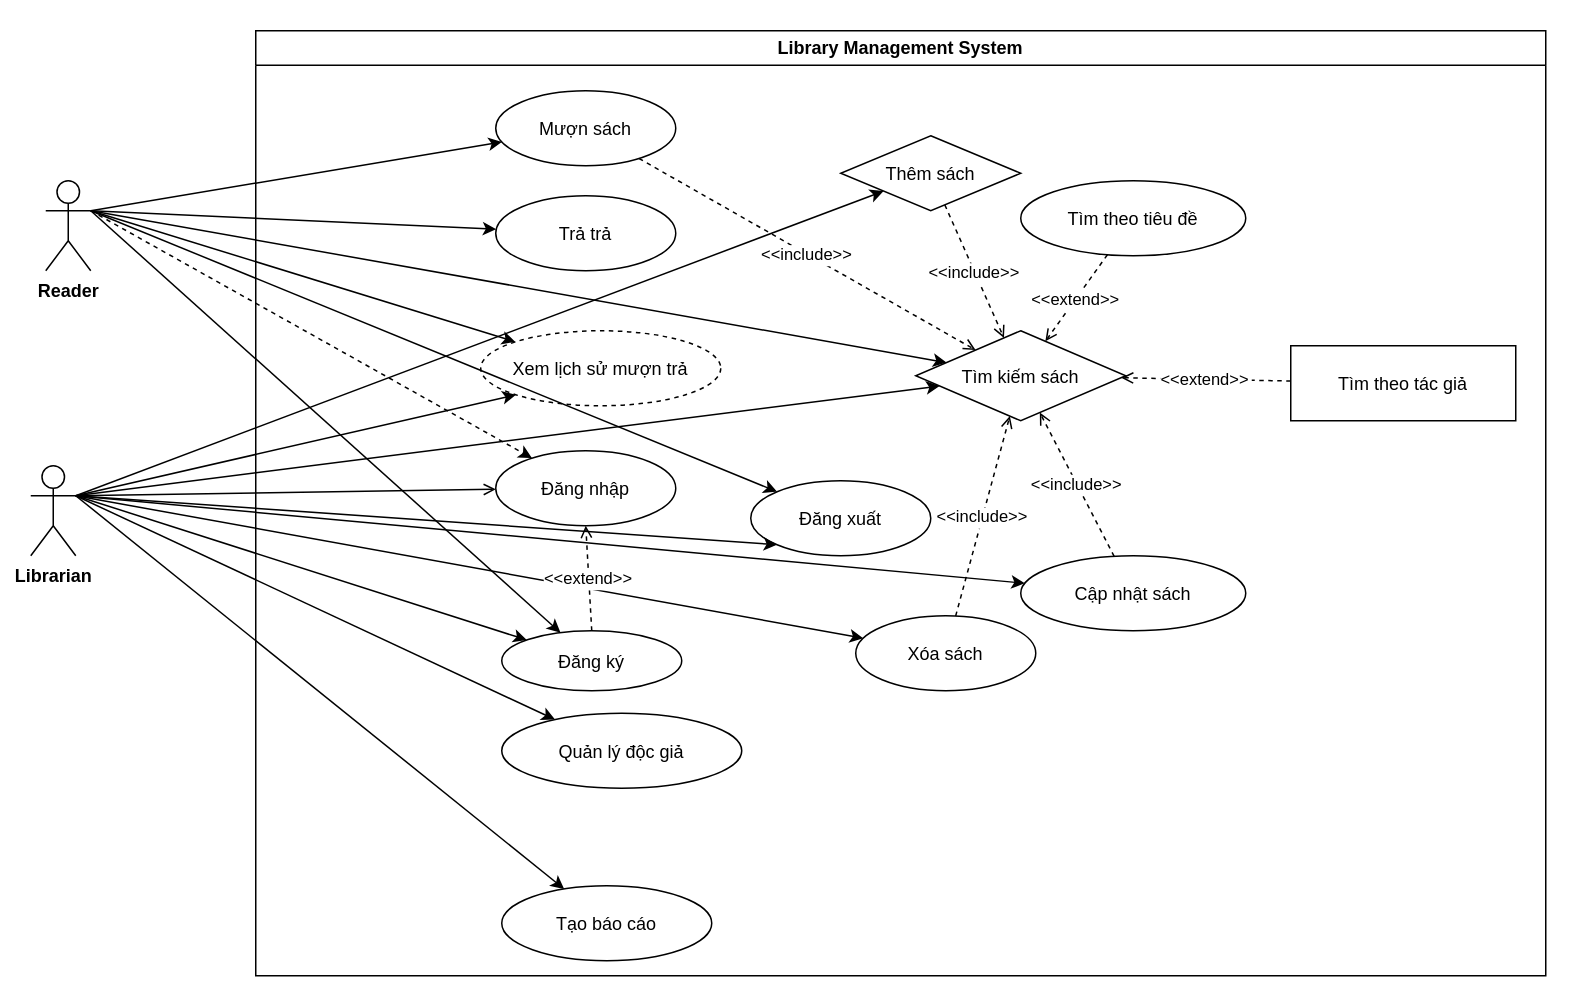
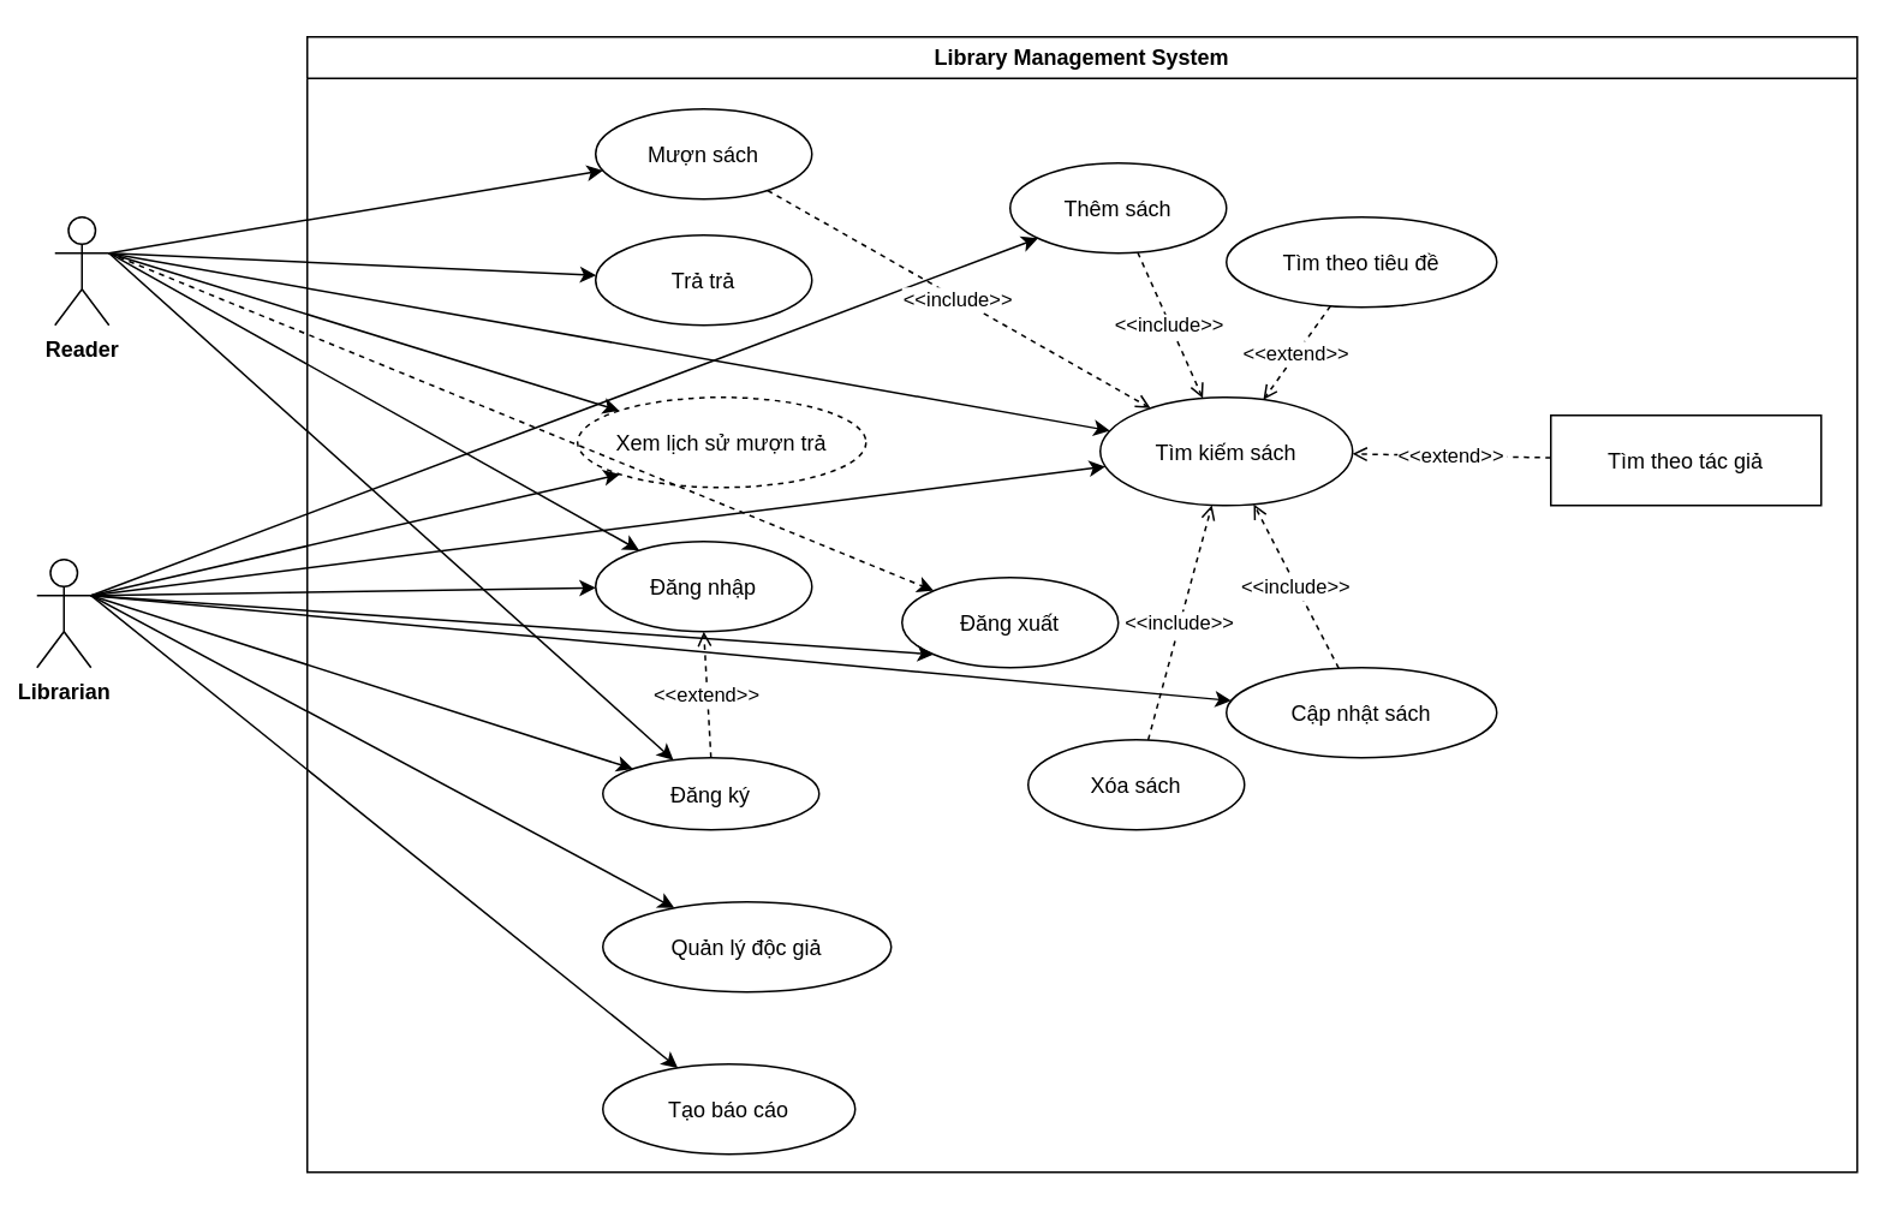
  <mxCell id="0" />
  <mxCell id="1" parent="0" />
- <mxCell id="2" style="exitX=1;exitY=0.333;exitDx=0;exitDy=0;exitPerimeter=0;dashed=1;" parent="1" source="16" target="30" edge="1"><mxGeometry relative="1" as="geometry"><mxPoint x="90" y="120.213" as="sourcePoint" /></mxGeometry></mxCell>
+ <mxCell id="2" style="exitX=1;exitY=0.333;exitDx=0;exitDy=0;exitPerimeter=0;" parent="1" source="16" target="30" edge="1"><mxGeometry relative="1" as="geometry"><mxPoint x="90" y="120.213" as="sourcePoint" /></mxGeometry></mxCell>
  <mxCell id="3" style="exitX=1;exitY=0.333;exitDx=0;exitDy=0;exitPerimeter=0;" parent="1" source="16" target="27" edge="1"><mxGeometry relative="1" as="geometry"><mxPoint x="90" y="124.228" as="sourcePoint" /></mxGeometry></mxCell>
  <mxCell id="4" style="exitX=1;exitY=0.333;exitDx=0;exitDy=0;exitPerimeter=0;" parent="1" source="16" target="22" edge="1"><mxGeometry relative="1" as="geometry"><mxPoint x="90" y="134" as="sourcePoint" /></mxGeometry></mxCell>
  <mxCell id="5" style="exitX=1;exitY=0.333;exitDx=0;exitDy=0;exitPerimeter=0;" parent="1" source="16" target="33" edge="1"><mxGeometry relative="1" as="geometry"><mxPoint x="90" y="143.966" as="sourcePoint" /></mxGeometry></mxCell>
  <mxCell id="6" style="exitX=1;exitY=0.333;exitDx=0;exitDy=0;exitPerimeter=0;" parent="1" source="16" target="26" edge="1"><mxGeometry relative="1" as="geometry"><mxPoint x="90" y="152.239" as="sourcePoint" /></mxGeometry></mxCell>
  <mxCell id="7" style="exitX=1;exitY=0.333;exitDx=0;exitDy=0;exitPerimeter=0;" parent="1" source="16" target="35" edge="1"><mxGeometry relative="1" as="geometry"><mxPoint x="90" y="158.546" as="sourcePoint" /></mxGeometry></mxCell>
- <mxCell id="8" style="exitX=1;exitY=0.333;exitDx=0;exitDy=0;exitPerimeter=0;endArrow=open;" parent="1" source="17" target="30" edge="1"><mxGeometry relative="1" as="geometry"><mxPoint x="90" y="294.124" as="sourcePoint" /></mxGeometry></mxCell>
+ <mxCell id="8" style="exitX=1;exitY=0.333;exitDx=0;exitDy=0;exitPerimeter=0;" parent="1" source="17" target="30" edge="1"><mxGeometry relative="1" as="geometry"><mxPoint x="90" y="294.124" as="sourcePoint" /></mxGeometry></mxCell>
  <mxCell id="9" style="exitX=1;exitY=0.333;exitDx=0;exitDy=0;exitPerimeter=0;" parent="1" source="17" target="27" edge="1"><mxGeometry relative="1" as="geometry"><mxPoint x="90" y="308.843" as="sourcePoint" /></mxGeometry></mxCell>
  <mxCell id="10" style="exitX=1;exitY=0.333;exitDx=0;exitDy=0;exitPerimeter=0;" parent="1" source="17" target="22" edge="1"><mxGeometry relative="1" as="geometry"><mxPoint x="70" y="300" as="sourcePoint" /></mxGeometry></mxCell>
  <mxCell id="11" style="exitX=1;exitY=0.333;exitDx=0;exitDy=0;exitPerimeter=0;" parent="1" source="17" target="31" edge="1"><mxGeometry relative="1" as="geometry"><mxPoint x="90" y="322.824" as="sourcePoint" /></mxGeometry></mxCell>
- <mxCell id="12" style="exitX=1;exitY=0.333;exitDx=0;exitDy=0;exitPerimeter=0;" parent="1" source="17" target="36" edge="1"><mxGeometry relative="1" as="geometry"><mxPoint x="90" y="326.302" as="sourcePoint" /></mxGeometry></mxCell>
  <mxCell id="13" style="exitX=1;exitY=0.333;exitDx=0;exitDy=0;exitPerimeter=0;" parent="1" source="17" target="19" edge="1"><mxGeometry relative="1" as="geometry"><mxPoint x="90" y="329.784" as="sourcePoint" /></mxGeometry></mxCell>
  <mxCell id="14" style="exitX=1;exitY=0.333;exitDx=0;exitDy=0;exitPerimeter=0;" parent="1" source="17" target="20" edge="1"><mxGeometry relative="1" as="geometry"><mxPoint x="90" y="333.172" as="sourcePoint" /></mxGeometry></mxCell>
  <mxCell id="15" style="exitX=1;exitY=0.333;exitDx=0;exitDy=0;exitPerimeter=0;" parent="1" source="17" target="25" edge="1"><mxGeometry relative="1" as="geometry"><mxPoint x="90" y="336.645" as="sourcePoint" /></mxGeometry></mxCell>
  <mxCell id="16" value="&lt;strong data-end=&quot;200&quot; data-start=&quot;190&quot;&gt;Reader&lt;/strong&gt;" style="shape=umlActor;verticalLabelPosition=bottom;verticalAlign=top;html=1;outlineConnect=0;" vertex="1" parent="1"><mxGeometry x="30" y="120" width="30" height="60" as="geometry" /></mxCell>
  <mxCell id="17" value="&lt;strong data-end=&quot;217&quot; data-start=&quot;204&quot;&gt;Librarian&lt;/strong&gt;" style="shape=umlActor;verticalLabelPosition=bottom;verticalAlign=top;html=1;outlineConnect=0;" vertex="1" parent="1"><mxGeometry x="20" y="310" width="30" height="60" as="geometry" /></mxCell>
  <mxCell id="18" value="Library Management System" style="swimlane;whiteSpace=wrap;html=1;" vertex="1" parent="1"><mxGeometry x="170" y="20" width="860" height="630" as="geometry" /></mxCell>
  <mxCell id="19" value="Cập nhật sách" style="ellipse" parent="18" vertex="1"><mxGeometry x="510" y="350" width="150" height="50" as="geometry" /></mxCell>
- <mxCell id="20" value="Quản lý độc giả" style="ellipse" parent="18" vertex="1"><mxGeometry x="164" y="455" width="160" height="50" as="geometry" /></mxCell>
+ <mxCell id="20" value="Quản lý độc giả" style="ellipse" parent="18" vertex="1"><mxGeometry x="164" y="480" width="160" height="50" as="geometry" /></mxCell>
  <mxCell id="21" value="Tìm theo tiêu đề" style="ellipse" parent="18" vertex="1"><mxGeometry x="510" y="100" width="150" height="50" as="geometry" /></mxCell>
- <mxCell id="22" value="Tìm kiếm sách" style="rhombus;" parent="18" vertex="1"><mxGeometry x="440" y="200" width="140" height="60" as="geometry" /></mxCell>
+ <mxCell id="22" value="Tìm kiếm sách" style="ellipse" parent="18" vertex="1"><mxGeometry x="440" y="200" width="140" height="60" as="geometry" /></mxCell>
  <mxCell id="23" value="&lt;&lt;extend&gt;&gt;" style="dashed=1;endArrow=open;" parent="18" source="21" target="22" edge="1"><mxGeometry relative="1" as="geometry" /></mxCell>
  <mxCell id="24" value="&lt;&lt;include&gt;&gt;" style="dashed=1;endArrow=open;" parent="18" source="19" target="22" edge="1"><mxGeometry relative="1" as="geometry" /></mxCell>
  <mxCell id="25" value="Tạo báo cáo" style="ellipse" parent="18" vertex="1"><mxGeometry x="164" y="570" width="140" height="50" as="geometry" /></mxCell>
  <mxCell id="26" value="Trả trả" style="ellipse" parent="18" vertex="1"><mxGeometry x="160" y="110" width="120" height="50" as="geometry" /></mxCell>
  <mxCell id="27" value="Đăng ký" style="ellipse" parent="18" vertex="1"><mxGeometry x="164" y="400" width="120" height="40" as="geometry" /></mxCell>
  <mxCell id="28" value="Tìm theo tác giả" style="rounded=0;" parent="18" vertex="1"><mxGeometry x="690" y="210" width="150" height="50" as="geometry" /></mxCell>
  <mxCell id="29" value="&lt;&lt;extend&gt;&gt;" style="dashed=1;endArrow=open;" parent="18" source="28" target="22" edge="1"><mxGeometry relative="1" as="geometry" /></mxCell>
  <mxCell id="30" value="Đăng nhập" style="ellipse" parent="18" vertex="1"><mxGeometry x="160" y="280" width="120" height="50" as="geometry" /></mxCell>
- <mxCell id="31" value="Thêm sách" style="rhombus;" parent="18" vertex="1"><mxGeometry x="390" y="70" width="120" height="50" as="geometry" /></mxCell>
+ <mxCell id="31" value="Thêm sách" style="ellipse" parent="18" vertex="1"><mxGeometry x="390" y="70" width="120" height="50" as="geometry" /></mxCell>
  <mxCell id="32" value="&lt;&lt;include&gt;&gt;" style="dashed=1;endArrow=open;" parent="18" source="31" target="22" edge="1"><mxGeometry relative="1" as="geometry" /></mxCell>
  <mxCell id="33" value="Mượn sách" style="ellipse" parent="18" vertex="1"><mxGeometry x="160" y="40" width="120" height="50" as="geometry" /></mxCell>
  <mxCell id="34" value="&lt;&lt;include&gt;&gt;" style="dashed=1;endArrow=open;" parent="18" source="33" target="22" edge="1"><mxGeometry relative="1" as="geometry" /></mxCell>
  <mxCell id="35" value="Xem lịch sử mượn trả" style="ellipse;dashed=1;" parent="18" vertex="1"><mxGeometry x="150" y="200" width="160" height="50" as="geometry" /></mxCell>
  <mxCell id="36" value="Xóa sách" style="ellipse" parent="18" vertex="1"><mxGeometry x="400" y="390" width="120" height="50" as="geometry" /></mxCell>
  <mxCell id="37" value="&lt;&lt;include&gt;&gt;" style="dashed=1;endArrow=open;" parent="18" source="36" target="22" edge="1"><mxGeometry relative="1" as="geometry" /></mxCell>
  <mxCell id="38" value="Đăng xuất" style="ellipse" vertex="1" parent="18"><mxGeometry x="330" y="300" width="120" height="50" as="geometry" /></mxCell>
  <mxCell id="39" value="&lt;&lt;extend&gt;&gt;" style="dashed=1;endArrow=open;entryX=0.5;entryY=1;entryDx=0;entryDy=0;exitX=0.5;exitY=0;exitDx=0;exitDy=0;" edge="1" parent="18" source="27" target="30"><mxGeometry relative="1" as="geometry"><mxPoint x="389" y="425" as="sourcePoint" /><mxPoint x="280" y="463" as="targetPoint" /><Array as="points" /></mxGeometry></mxCell>
  <mxCell id="40" value="" style="endArrow=classic;html=1;rounded=0;entryX=0;entryY=1;entryDx=0;entryDy=0;exitX=1;exitY=0.333;exitDx=0;exitDy=0;exitPerimeter=0;" edge="1" parent="1" source="17" target="35"><mxGeometry width="50" height="50" relative="1" as="geometry"><mxPoint x="70" y="300" as="sourcePoint" /><mxPoint x="120" y="250" as="targetPoint" /></mxGeometry></mxCell>
  <mxCell id="41" value="" style="endArrow=classic;html=1;rounded=0;entryX=0;entryY=1;entryDx=0;entryDy=0;exitX=1;exitY=0.333;exitDx=0;exitDy=0;exitPerimeter=0;" edge="1" parent="1" source="17" target="38"><mxGeometry width="50" height="50" relative="1" as="geometry"><mxPoint x="70" y="280" as="sourcePoint" /><mxPoint x="120" y="230" as="targetPoint" /></mxGeometry></mxCell>
- <mxCell id="42" value="" style="endArrow=classic;html=1;rounded=0;entryX=0;entryY=0;entryDx=0;entryDy=0;exitX=1;exitY=0.333;exitDx=0;exitDy=0;exitPerimeter=0;" edge="1" parent="1" source="16" target="38"><mxGeometry width="50" height="50" relative="1" as="geometry"><mxPoint x="90" y="260" as="sourcePoint" /><mxPoint x="120" y="470" as="targetPoint" /></mxGeometry></mxCell>
+ <mxCell id="42" value="" style="endArrow=classic;html=1;rounded=0;entryX=0;entryY=0;entryDx=0;entryDy=0;exitX=1;exitY=0.333;exitDx=0;exitDy=0;exitPerimeter=0;dashed=1;" edge="1" parent="1" source="16" target="38"><mxGeometry width="50" height="50" relative="1" as="geometry"><mxPoint x="90" y="260" as="sourcePoint" /><mxPoint x="120" y="470" as="targetPoint" /></mxGeometry></mxCell>
